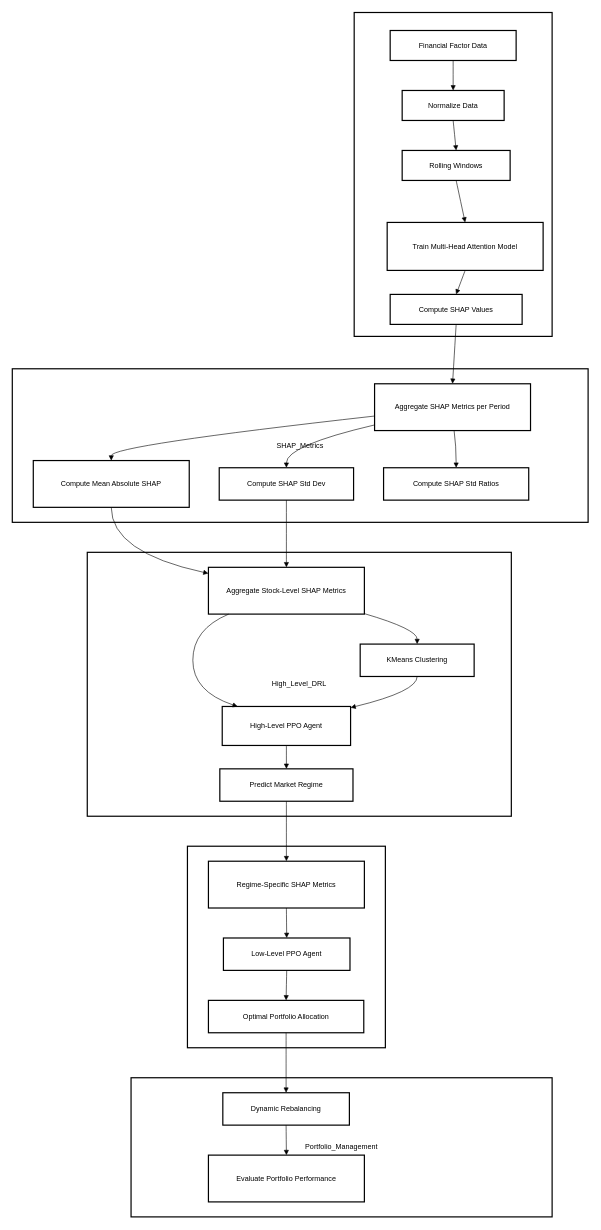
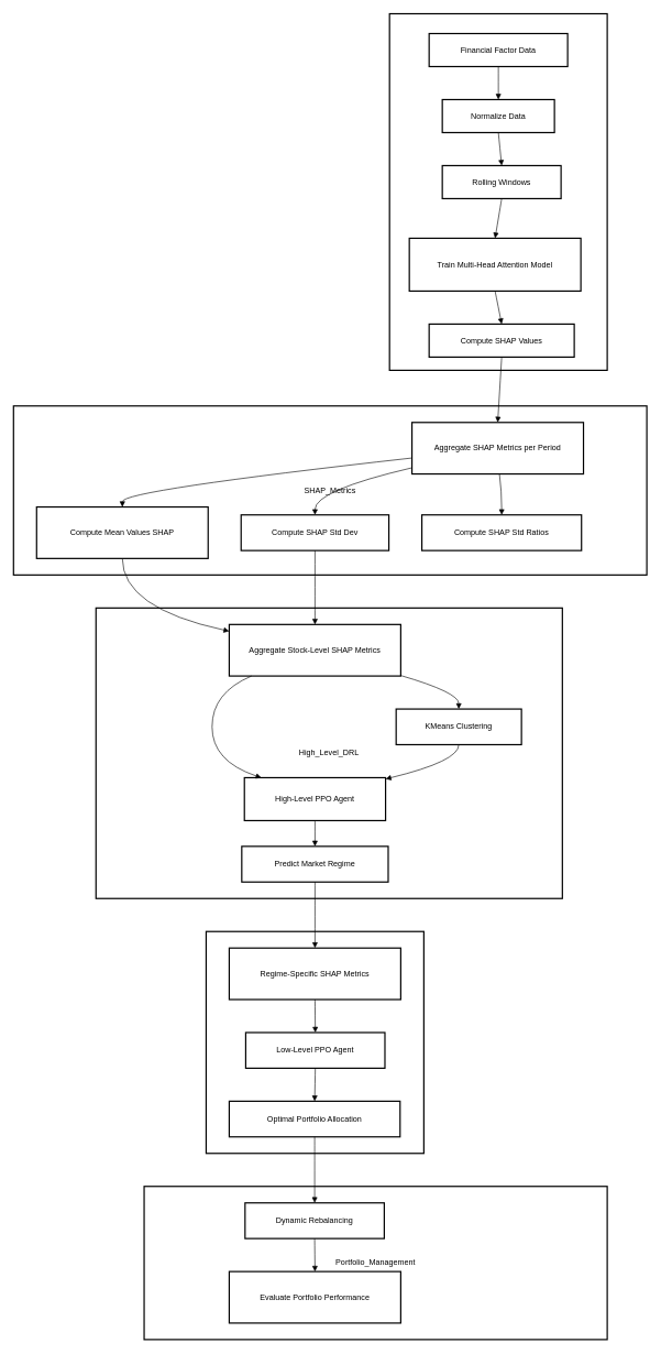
  <mxCell id="0" />
  <mxCell id="1" parent="0" />
  <mxCell id="2" value="Portfolio_Management" style="whiteSpace=wrap;strokeWidth=2;" vertex="1" parent="1"><mxGeometry x="218" y="1796" width="702" height="232" as="geometry" /></mxCell>
  <mxCell id="3" value="Low_Level_DRL" style="whiteSpace=wrap;strokeWidth=2;" vertex="1" parent="1"><mxGeometry x="312" y="1410" width="330" height="336" as="geometry" /></mxCell>
  <mxCell id="4" value="High_Level_DRL" style="whiteSpace=wrap;strokeWidth=2;" vertex="1" parent="1"><mxGeometry x="145" y="920" width="707" height="440" as="geometry" /></mxCell>
  <mxCell id="5" value="SHAP_Metrics" style="whiteSpace=wrap;strokeWidth=2;" vertex="1" parent="1"><mxGeometry x="20" y="614" width="960" height="256" as="geometry" /></mxCell>
  <mxCell id="6" value="Data_Preparation" style="whiteSpace=wrap;strokeWidth=2;" vertex="1" parent="1"><mxGeometry x="590" y="20" width="330" height="540" as="geometry" /></mxCell>
  <mxCell id="7" value="Financial Factor Data" style="whiteSpace=wrap;strokeWidth=2;" vertex="1" parent="1"><mxGeometry x="650" y="50" width="210" height="50" as="geometry" /></mxCell>
  <mxCell id="8" value="Normalize Data" style="whiteSpace=wrap;strokeWidth=2;" vertex="1" parent="1"><mxGeometry x="670" y="150" width="170" height="50" as="geometry" /></mxCell>
  <mxCell id="9" value="Rolling Windows" style="whiteSpace=wrap;strokeWidth=2;" vertex="1" parent="1"><mxGeometry x="670" y="250" width="180" height="50" as="geometry" /></mxCell>
- <mxCell id="10" value="Train Multi-Head Attention Model" style="whiteSpace=wrap;strokeWidth=2;" vertex="1" parent="1"><mxGeometry x="645" y="370" width="260" height="80" as="geometry" /></mxCell>
+ <mxCell id="10" value="Train Multi-Head Attention Model" style="whiteSpace=wrap;strokeWidth=2;" vertex="1" parent="1"><mxGeometry x="620" y="360" width="260" height="80" as="geometry" /></mxCell>
  <mxCell id="11" value="Compute SHAP Values" style="whiteSpace=wrap;strokeWidth=2;" vertex="1" parent="1"><mxGeometry x="650" y="490" width="220" height="50" as="geometry" /></mxCell>
  <mxCell id="12" value="Aggregate SHAP Metrics per Period" style="whiteSpace=wrap;strokeWidth=2;" vertex="1" parent="1"><mxGeometry x="624" y="639" width="260" height="78" as="geometry" /></mxCell>
- <mxCell id="13" value="Compute Mean Absolute SHAP" style="whiteSpace=wrap;strokeWidth=2;" vertex="1" parent="1"><mxGeometry x="55" y="767" width="260" height="78" as="geometry" /></mxCell>
+ <mxCell id="13" value="Compute Mean Values SHAP" style="whiteSpace=wrap;strokeWidth=2;" vertex="1" parent="1"><mxGeometry x="55" y="767" width="260" height="78" as="geometry" /></mxCell>
  <mxCell id="14" value="Compute SHAP Std Dev" style="whiteSpace=wrap;strokeWidth=2;" vertex="1" parent="1"><mxGeometry x="365" y="779" width="224" height="54" as="geometry" /></mxCell>
  <mxCell id="15" value="Compute SHAP Std Ratios" style="whiteSpace=wrap;strokeWidth=2;" vertex="1" parent="1"><mxGeometry x="639" y="779" width="242" height="54" as="geometry" /></mxCell>
  <mxCell id="16" value="Aggregate Stock-Level SHAP Metrics" style="whiteSpace=wrap;strokeWidth=2;" vertex="1" parent="1"><mxGeometry x="347" y="945" width="260" height="78" as="geometry" /></mxCell>
  <mxCell id="17" value="KMeans Clustering" style="whiteSpace=wrap;strokeWidth=2;" vertex="1" parent="1"><mxGeometry x="600" y="1073" width="190" height="54" as="geometry" /></mxCell>
  <mxCell id="18" value="High-Level PPO Agent" style="whiteSpace=wrap;strokeWidth=2;" vertex="1" parent="1"><mxGeometry x="370" y="1177" width="214" height="65" as="geometry" /></mxCell>
  <mxCell id="19" value="Predict Market Regime" style="whiteSpace=wrap;strokeWidth=2;" vertex="1" parent="1"><mxGeometry x="366" y="1281" width="222" height="54" as="geometry" /></mxCell>
  <mxCell id="20" value="Regime-Specific SHAP Metrics" style="whiteSpace=wrap;strokeWidth=2;" vertex="1" parent="1"><mxGeometry x="347" y="1435" width="260" height="78" as="geometry" /></mxCell>
  <mxCell id="21" value="Low-Level PPO Agent" style="whiteSpace=wrap;strokeWidth=2;" vertex="1" parent="1"><mxGeometry x="372" y="1563" width="211" height="54" as="geometry" /></mxCell>
  <mxCell id="22" value="Optimal Portfolio Allocation" style="whiteSpace=wrap;strokeWidth=2;" vertex="1" parent="1"><mxGeometry x="347" y="1667" width="259" height="54" as="geometry" /></mxCell>
  <mxCell id="23" value="Dynamic Rebalancing" style="whiteSpace=wrap;strokeWidth=2;" vertex="1" parent="1"><mxGeometry x="371" y="1821" width="211" height="54" as="geometry" /></mxCell>
  <mxCell id="24" value="Evaluate Portfolio Performance" style="whiteSpace=wrap;strokeWidth=2;" vertex="1" parent="1"><mxGeometry x="347" y="1925" width="260" height="78" as="geometry" /></mxCell>
  <mxCell id="25" value="" style="curved=1;startArrow=none;endArrow=block;exitX=0.5;exitY=1;entryX=0.5;entryY=0;rounded=0;" edge="1" parent="1" source="7" target="8"><mxGeometry relative="1" as="geometry"><Array as="points" /></mxGeometry></mxCell>
  <mxCell id="26" value="" style="curved=1;startArrow=none;endArrow=block;exitX=0.5;exitY=1;entryX=0.5;entryY=0;rounded=0;" edge="1" parent="1" source="8" target="9"><mxGeometry relative="1" as="geometry"><Array as="points" /></mxGeometry></mxCell>
  <mxCell id="27" value="" style="curved=1;startArrow=none;endArrow=block;exitX=0.5;exitY=1;entryX=0.5;entryY=0;rounded=0;" edge="1" parent="1" source="9" target="10"><mxGeometry relative="1" as="geometry"><Array as="points" /></mxGeometry></mxCell>
  <mxCell id="28" value="" style="curved=1;startArrow=none;endArrow=block;exitX=0.5;exitY=1;entryX=0.5;entryY=0;rounded=0;" edge="1" parent="1" source="10" target="11"><mxGeometry relative="1" as="geometry"><Array as="points" /></mxGeometry></mxCell>
  <mxCell id="29" value="" style="curved=1;startArrow=none;endArrow=block;exitX=0.5;exitY=1;entryX=0.5;entryY=0;rounded=0;" edge="1" parent="1" source="11" target="12"><mxGeometry relative="1" as="geometry"><Array as="points" /></mxGeometry></mxCell>
  <mxCell id="30" value="" style="curved=1;startArrow=none;endArrow=block;exitX=0;exitY=0.69;entryX=0.5;entryY=0;rounded=0;" edge="1" parent="1" source="12" target="13"><mxGeometry relative="1" as="geometry"><Array as="points"><mxPoint x="185" y="742" /></Array></mxGeometry></mxCell>
  <mxCell id="31" value="" style="curved=1;startArrow=none;endArrow=block;exitX=0;exitY=0.88;entryX=0.5;entryY=0;rounded=0;" edge="1" parent="1" source="12" target="14"><mxGeometry relative="1" as="geometry"><Array as="points"><mxPoint x="477" y="742" /></Array></mxGeometry></mxCell>
  <mxCell id="32" value="" style="curved=1;startArrow=none;endArrow=block;exitX=0.51;exitY=1;entryX=0.5;entryY=0;rounded=0;" edge="1" parent="1" source="12" target="15"><mxGeometry relative="1" as="geometry"><Array as="points"><mxPoint x="760" y="742" /></Array></mxGeometry></mxCell>
  <mxCell id="33" value="" style="curved=1;startArrow=none;endArrow=block;exitX=0.5;exitY=1;entryX=0;entryY=0.13;rounded=0;" edge="1" parent="1" source="13" target="16"><mxGeometry relative="1" as="geometry"><Array as="points"><mxPoint x="185" y="920" /></Array></mxGeometry></mxCell>
  <mxCell id="34" value="" style="curved=1;startArrow=none;endArrow=block;exitX=0.5;exitY=1;entryX=0.5;entryY=0;rounded=0;" edge="1" parent="1" source="14" target="16"><mxGeometry relative="1" as="geometry"><Array as="points"><mxPoint x="477" y="920" /></Array></mxGeometry></mxCell>
  <mxCell id="35" value="" style="curved=1;startArrow=none;endArrow=block;exitX=1;exitY=0.99;entryX=0.5;entryY=0;rounded=0;" edge="1" parent="1" source="16" target="17"><mxGeometry relative="1" as="geometry"><Array as="points"><mxPoint x="695" y="1048" /></Array></mxGeometry></mxCell>
  <mxCell id="36" value="" style="curved=1;startArrow=none;endArrow=block;exitX=0.13;exitY=1;entryX=0.12;entryY=0;rounded=0;" edge="1" parent="1" source="16" target="18"><mxGeometry relative="1" as="geometry"><Array as="points"><mxPoint x="321" y="1048" /><mxPoint x="321" y="1152" /></Array></mxGeometry></mxCell>
  <mxCell id="37" value="" style="curved=1;startArrow=none;endArrow=block;exitX=0.5;exitY=1;entryX=1;entryY=0.03;rounded=0;" edge="1" parent="1" source="17" target="18"><mxGeometry relative="1" as="geometry"><Array as="points"><mxPoint x="695" y="1152" /></Array></mxGeometry></mxCell>
  <mxCell id="38" value="" style="curved=1;startArrow=none;endArrow=block;exitX=0.5;exitY=1;entryX=0.5;entryY=0;rounded=0;" edge="1" parent="1" source="18" target="19"><mxGeometry relative="1" as="geometry"><Array as="points" /></mxGeometry></mxCell>
  <mxCell id="39" value="" style="curved=1;startArrow=none;endArrow=block;exitX=0.5;exitY=1;entryX=0.5;entryY=0;rounded=0;" edge="1" parent="1" source="19" target="20"><mxGeometry relative="1" as="geometry"><Array as="points" /></mxGeometry></mxCell>
  <mxCell id="40" value="" style="curved=1;startArrow=none;endArrow=block;exitX=0.5;exitY=1;entryX=0.5;entryY=0;rounded=0;" edge="1" parent="1" source="20" target="21"><mxGeometry relative="1" as="geometry"><Array as="points" /></mxGeometry></mxCell>
  <mxCell id="41" value="" style="curved=1;startArrow=none;endArrow=block;exitX=0.5;exitY=1;entryX=0.5;entryY=0;rounded=0;" edge="1" parent="1" source="21" target="22"><mxGeometry relative="1" as="geometry"><Array as="points" /></mxGeometry></mxCell>
  <mxCell id="42" value="" style="curved=1;startArrow=none;endArrow=block;exitX=0.5;exitY=1;entryX=0.5;entryY=0;rounded=0;" edge="1" parent="1" source="22" target="23"><mxGeometry relative="1" as="geometry"><Array as="points" /></mxGeometry></mxCell>
  <mxCell id="43" value="" style="curved=1;startArrow=none;endArrow=block;exitX=0.5;exitY=1;entryX=0.5;entryY=0;rounded=0;" edge="1" parent="1" source="23" target="24"><mxGeometry relative="1" as="geometry"><Array as="points" /></mxGeometry></mxCell>
